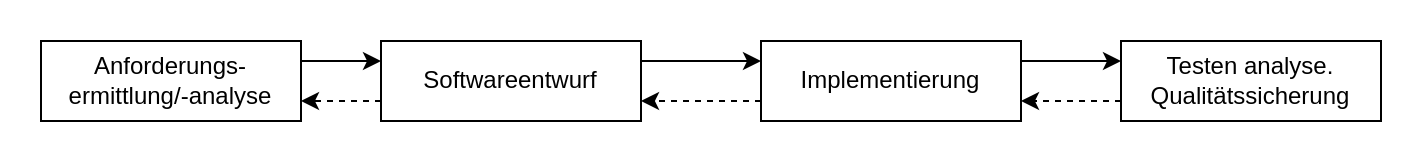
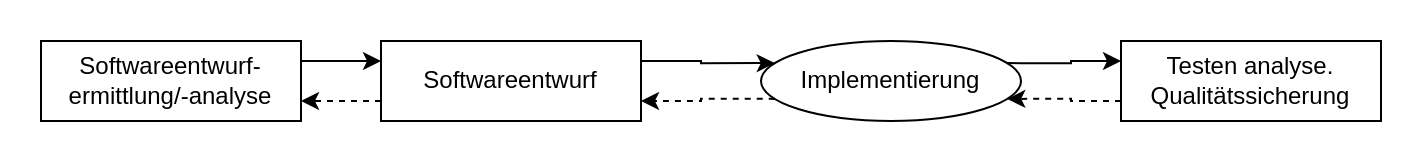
  <mxCell id="0" />
  <mxCell id="1" parent="0" />
  <mxCell id="2" style="edgeStyle=orthogonalEdgeStyle;rounded=0;orthogonalLoop=1;jettySize=auto;html=1;exitX=0;exitY=0.75;exitDx=0;exitDy=0;entryX=1;entryY=0.75;entryDx=0;entryDy=0;dashed=1;" parent="1" source="3" target="6" edge="1"><mxGeometry relative="1" as="geometry" /></mxCell>
  <mxCell id="3" value="Testen analyse. Qualitätssicherung" style="rounded=0;whiteSpace=wrap;html=1;" parent="1" vertex="1"><mxGeometry x="560" y="20" width="130" height="40" as="geometry" /></mxCell>
  <mxCell id="4" style="edgeStyle=orthogonalEdgeStyle;rounded=0;orthogonalLoop=1;jettySize=auto;html=1;exitX=1;exitY=0.25;exitDx=0;exitDy=0;entryX=0;entryY=0.25;entryDx=0;entryDy=0;" parent="1" source="6" target="3" edge="1"><mxGeometry relative="1" as="geometry" /></mxCell>
  <mxCell id="5" style="edgeStyle=orthogonalEdgeStyle;rounded=0;orthogonalLoop=1;jettySize=auto;html=1;exitX=0;exitY=0.75;exitDx=0;exitDy=0;entryX=1;entryY=0.75;entryDx=0;entryDy=0;dashed=1;" parent="1" source="6" target="9" edge="1"><mxGeometry relative="1" as="geometry" /></mxCell>
- <mxCell id="6" value="Implementierung" style="rounded=0;whiteSpace=wrap;html=1;" parent="1" vertex="1"><mxGeometry x="380" y="20" width="130" height="40" as="geometry" /></mxCell>
+ <mxCell id="6" value="Implementierung" style="ellipse;whiteSpace=wrap;html=1;" parent="1" vertex="1"><mxGeometry x="380" y="20" width="130" height="40" as="geometry" /></mxCell>
  <mxCell id="7" style="edgeStyle=orthogonalEdgeStyle;rounded=0;orthogonalLoop=1;jettySize=auto;html=1;exitX=1;exitY=0.25;exitDx=0;exitDy=0;entryX=0;entryY=0.25;entryDx=0;entryDy=0;" parent="1" source="9" target="6" edge="1"><mxGeometry relative="1" as="geometry" /></mxCell>
  <mxCell id="8" style="edgeStyle=orthogonalEdgeStyle;rounded=0;orthogonalLoop=1;jettySize=auto;html=1;exitX=0;exitY=0.75;exitDx=0;exitDy=0;entryX=1;entryY=0.75;entryDx=0;entryDy=0;dashed=1;" parent="1" source="9" target="11" edge="1"><mxGeometry relative="1" as="geometry" /></mxCell>
  <mxCell id="9" value="Softwareentwurf" style="rounded=0;whiteSpace=wrap;html=1;" parent="1" vertex="1"><mxGeometry x="190" y="20" width="130" height="40" as="geometry" /></mxCell>
  <mxCell id="10" style="edgeStyle=orthogonalEdgeStyle;rounded=0;orthogonalLoop=1;jettySize=auto;html=1;exitX=1;exitY=0.25;exitDx=0;exitDy=0;entryX=0;entryY=0.25;entryDx=0;entryDy=0;" parent="1" source="11" target="9" edge="1"><mxGeometry relative="1" as="geometry" /></mxCell>
- <mxCell id="11" value="Anforderungs-&lt;br&gt;ermittlung/-analyse" style="rounded=0;whiteSpace=wrap;html=1;" parent="1" vertex="1"><mxGeometry x="20" y="20" width="130" height="40" as="geometry" /></mxCell>
+ <mxCell id="11" value="Softwareentwurf-&lt;br&gt;ermittlung/-analyse" style="rounded=0;whiteSpace=wrap;html=1;" parent="1" vertex="1"><mxGeometry x="20" y="20" width="130" height="40" as="geometry" /></mxCell>
